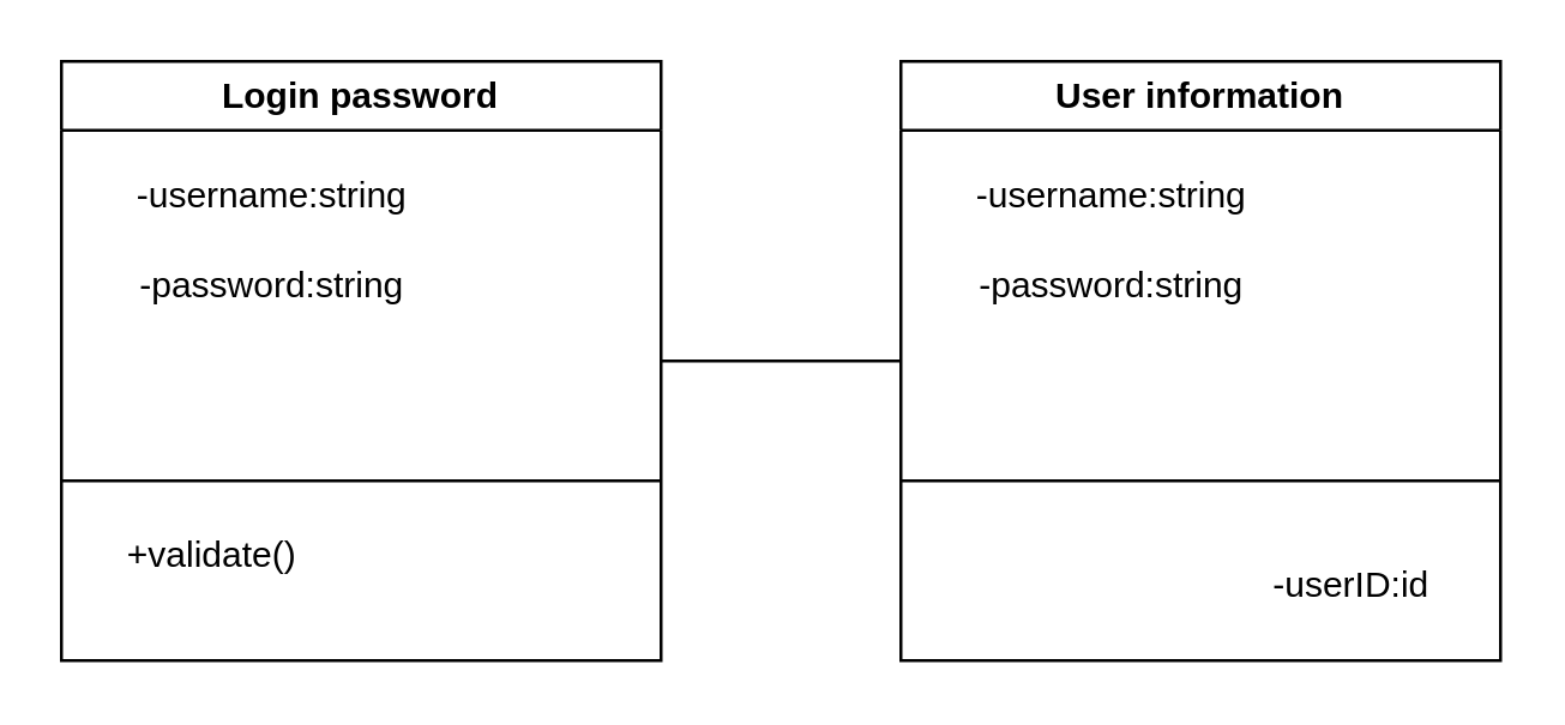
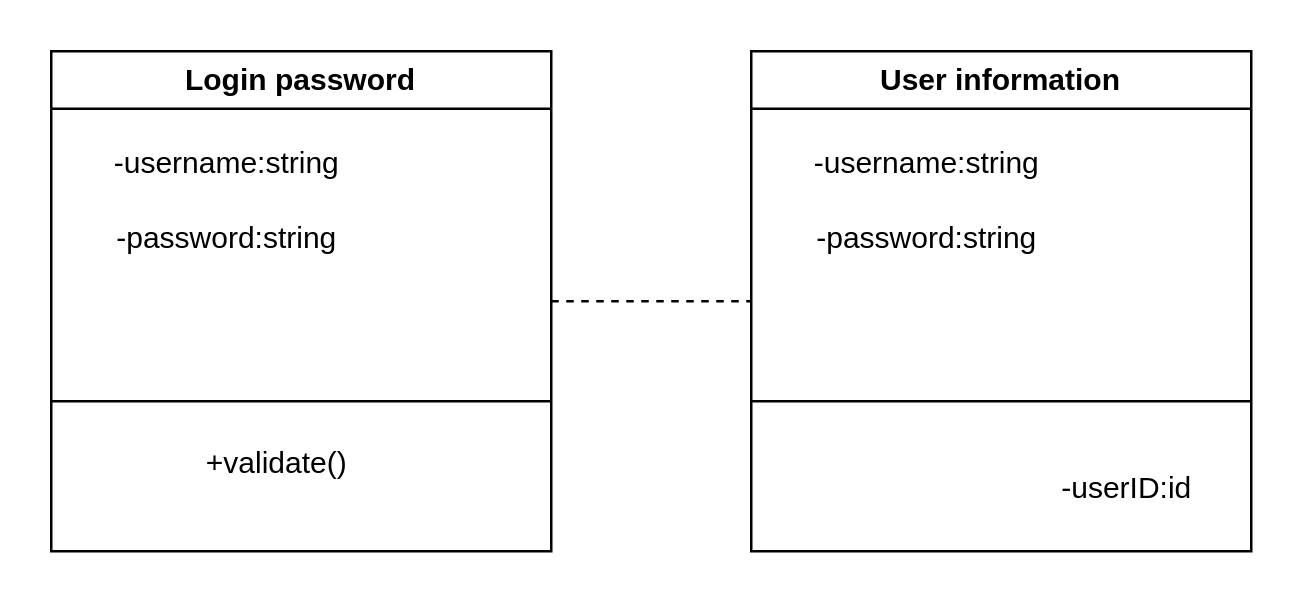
  <mxCell id="0" />
  <mxCell id="1" parent="0" />
  <mxCell id="2" value="Login password" style="swimlane;whiteSpace=wrap;html=1;" vertex="1" parent="1"><mxGeometry x="20" y="20" width="200" height="200" as="geometry" /></mxCell>
  <mxCell id="3" value="-username:string" style="text;html=1;align=center;verticalAlign=middle;resizable=0;points=[];autosize=1;strokeColor=none;fillColor=none;" vertex="1" parent="2"><mxGeometry x="10" y="30" width="120" height="30" as="geometry" /></mxCell>
  <mxCell id="4" value="-password:string" style="text;html=1;align=center;verticalAlign=middle;resizable=0;points=[];autosize=1;strokeColor=none;fillColor=none;" vertex="1" parent="2"><mxGeometry x="10" y="60" width="120" height="30" as="geometry" /></mxCell>
- <mxCell id="5" value="+validate()" style="text;html=1;align=center;verticalAlign=middle;resizable=0;points=[];autosize=1;strokeColor=none;fillColor=none;" vertex="1" parent="2"><mxGeometry x="10" y="150" width="80" height="30" as="geometry" /></mxCell>
+ <mxCell id="5" value="+validate()" style="text;html=1;align=center;verticalAlign=middle;resizable=0;points=[];autosize=1;strokeColor=none;fillColor=none;" vertex="1" parent="2"><mxGeometry x="50" y="150" width="80" height="30" as="geometry" /></mxCell>
  <mxCell id="6" value="" style="endArrow=none;html=1;rounded=0;" edge="1" parent="2"><mxGeometry width="50" height="50" relative="1" as="geometry"><mxPoint y="140" as="sourcePoint" /><mxPoint x="200" y="140" as="targetPoint" /></mxGeometry></mxCell>
  <mxCell id="7" value="User information" style="swimlane;whiteSpace=wrap;html=1;" vertex="1" parent="1"><mxGeometry x="300" y="20" width="200" height="200" as="geometry" /></mxCell>
  <mxCell id="8" value="-username:string" style="text;html=1;align=center;verticalAlign=middle;resizable=0;points=[];autosize=1;strokeColor=none;fillColor=none;" vertex="1" parent="7"><mxGeometry x="10" y="30" width="120" height="30" as="geometry" /></mxCell>
  <mxCell id="9" value="-password:string" style="text;html=1;align=center;verticalAlign=middle;resizable=0;points=[];autosize=1;strokeColor=none;fillColor=none;" vertex="1" parent="7"><mxGeometry x="10" y="60" width="120" height="30" as="geometry" /></mxCell>
  <mxCell id="10" value="" style="endArrow=none;html=1;rounded=0;" edge="1" parent="7"><mxGeometry width="50" height="50" relative="1" as="geometry"><mxPoint y="140" as="sourcePoint" /><mxPoint x="200" y="140" as="targetPoint" /></mxGeometry></mxCell>
  <mxCell id="11" value="-userID:id" style="text;html=1;align=center;verticalAlign=middle;resizable=0;points=[];autosize=1;strokeColor=none;fillColor=none;" vertex="1" parent="7"><mxGeometry x="110" y="160" width="80" height="30" as="geometry" /></mxCell>
- <mxCell id="12" value="" style="endArrow=none;html=1;rounded=0;exitX=1;exitY=0.5;exitDx=0;exitDy=0;entryX=0;entryY=0.5;entryDx=0;entryDy=0;" edge="1" parent="1" source="2" target="7"><mxGeometry width="50" height="50" relative="1" as="geometry"><mxPoint x="280" y="160" as="sourcePoint" /><mxPoint x="330" y="110" as="targetPoint" /></mxGeometry></mxCell>
+ <mxCell id="12" value="" style="endArrow=none;html=1;rounded=0;exitX=1;exitY=0.5;exitDx=0;exitDy=0;entryX=0;entryY=0.5;entryDx=0;entryDy=0;dashed=1;" edge="1" parent="1" source="2" target="7"><mxGeometry width="50" height="50" relative="1" as="geometry"><mxPoint x="280" y="160" as="sourcePoint" /><mxPoint x="330" y="110" as="targetPoint" /></mxGeometry></mxCell>
